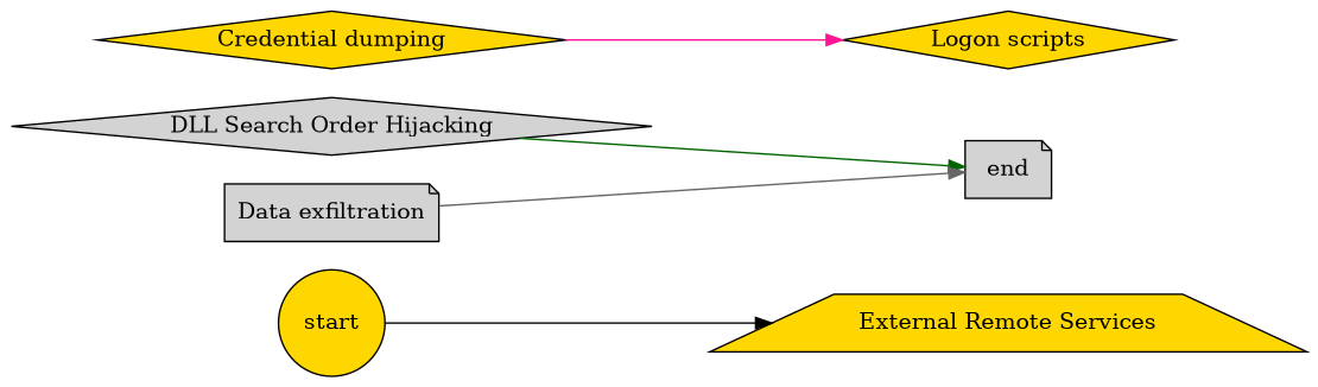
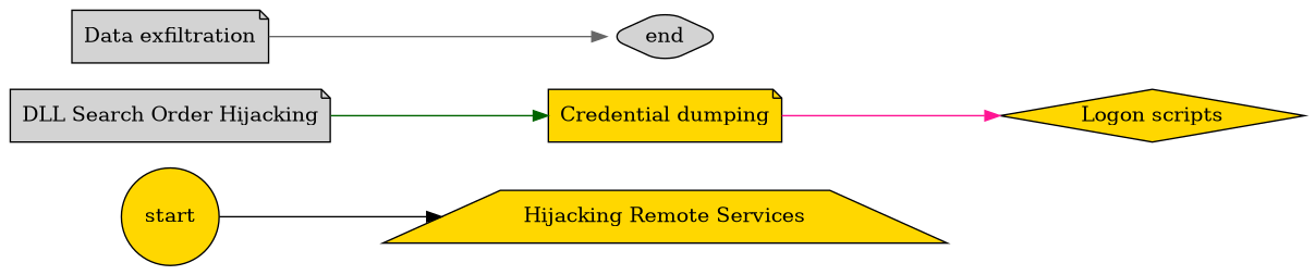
  digraph {
    rankdir=LR
    node [fillcolor=gold shape=note style=filled]
    n1 [label=start shape=circle style="rounded,filled"]
-   n2 [label="External Remote Services" shape=trapezium]
-   n3 [fillcolor=lightgrey label="DLL Search Order Hijacking" shape=diamond]
-   n4 [label="Credential dumping" shape=diamond]
+   n2 [label="Hijacking Remote Services" shape=trapezium]
+   n3 [fillcolor=lightgrey label="DLL Search Order Hijacking"]
+   n4 [label="Credential dumping"]
    n5 [label="Logon scripts" shape=diamond]
    n6 [fillcolor=lightgrey label="Data exfiltration"]
-   n7 [fillcolor=lightgrey label=end style="rounded,filled"]
+   n7 [fillcolor=lightgrey label=end shape=diamond style="rounded,filled"]
    n1 -> n2 [color=black]
-   n3 -> n7 [color=darkgreen]
+   n3 -> n4 [color=darkgreen]
    n4 -> n5 [color=deeppink]
    n6 -> n7 [color=gray40]
  }
